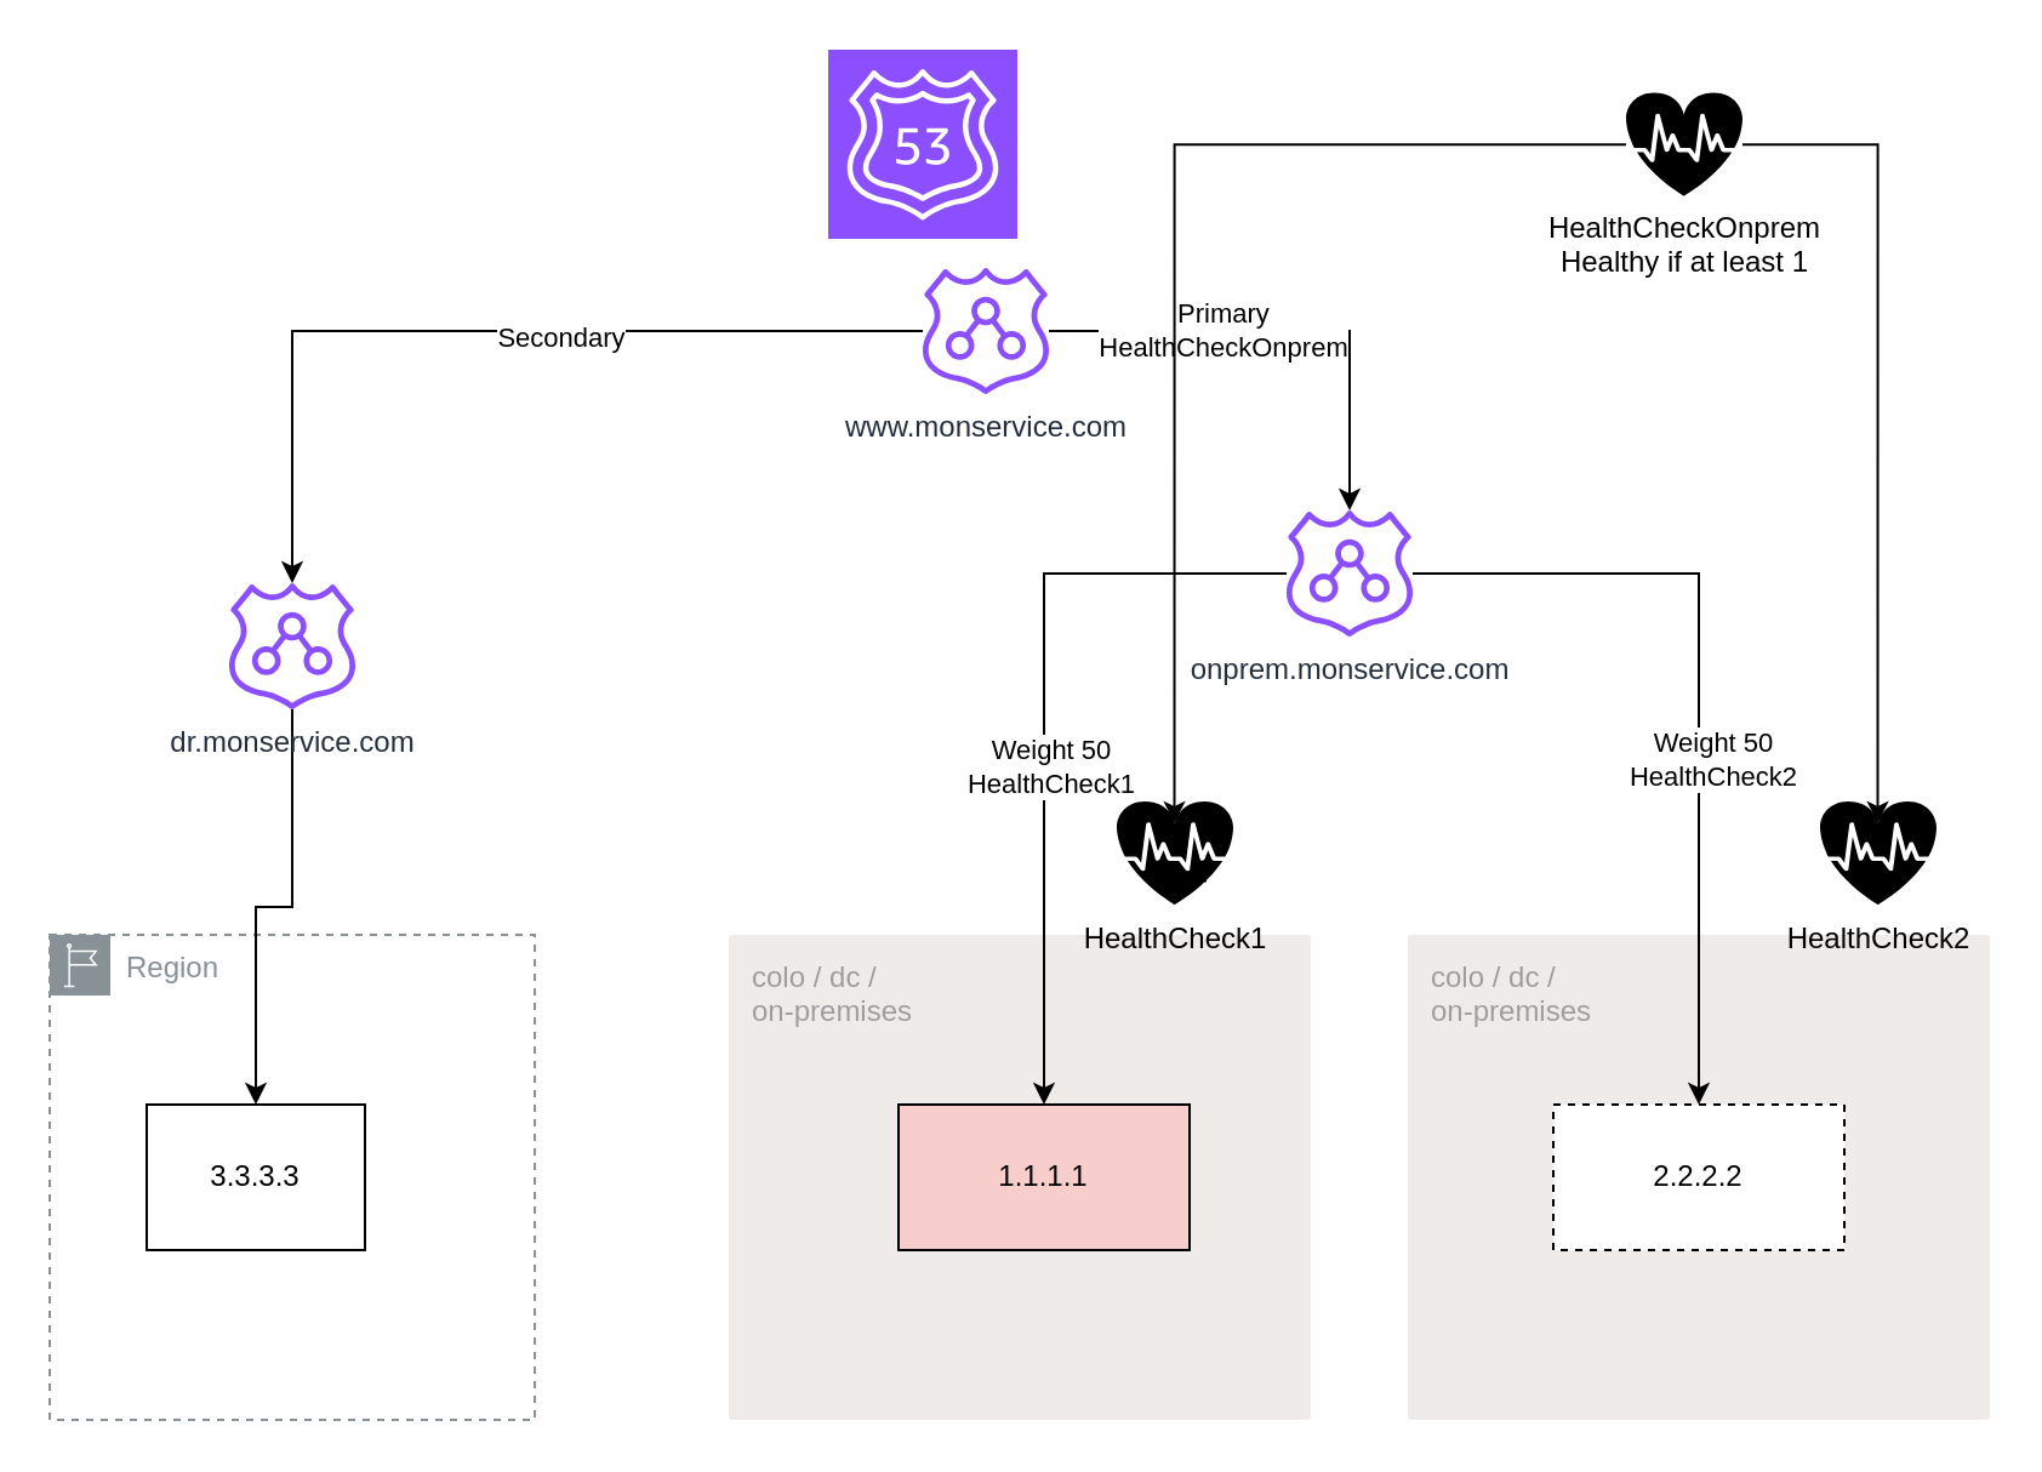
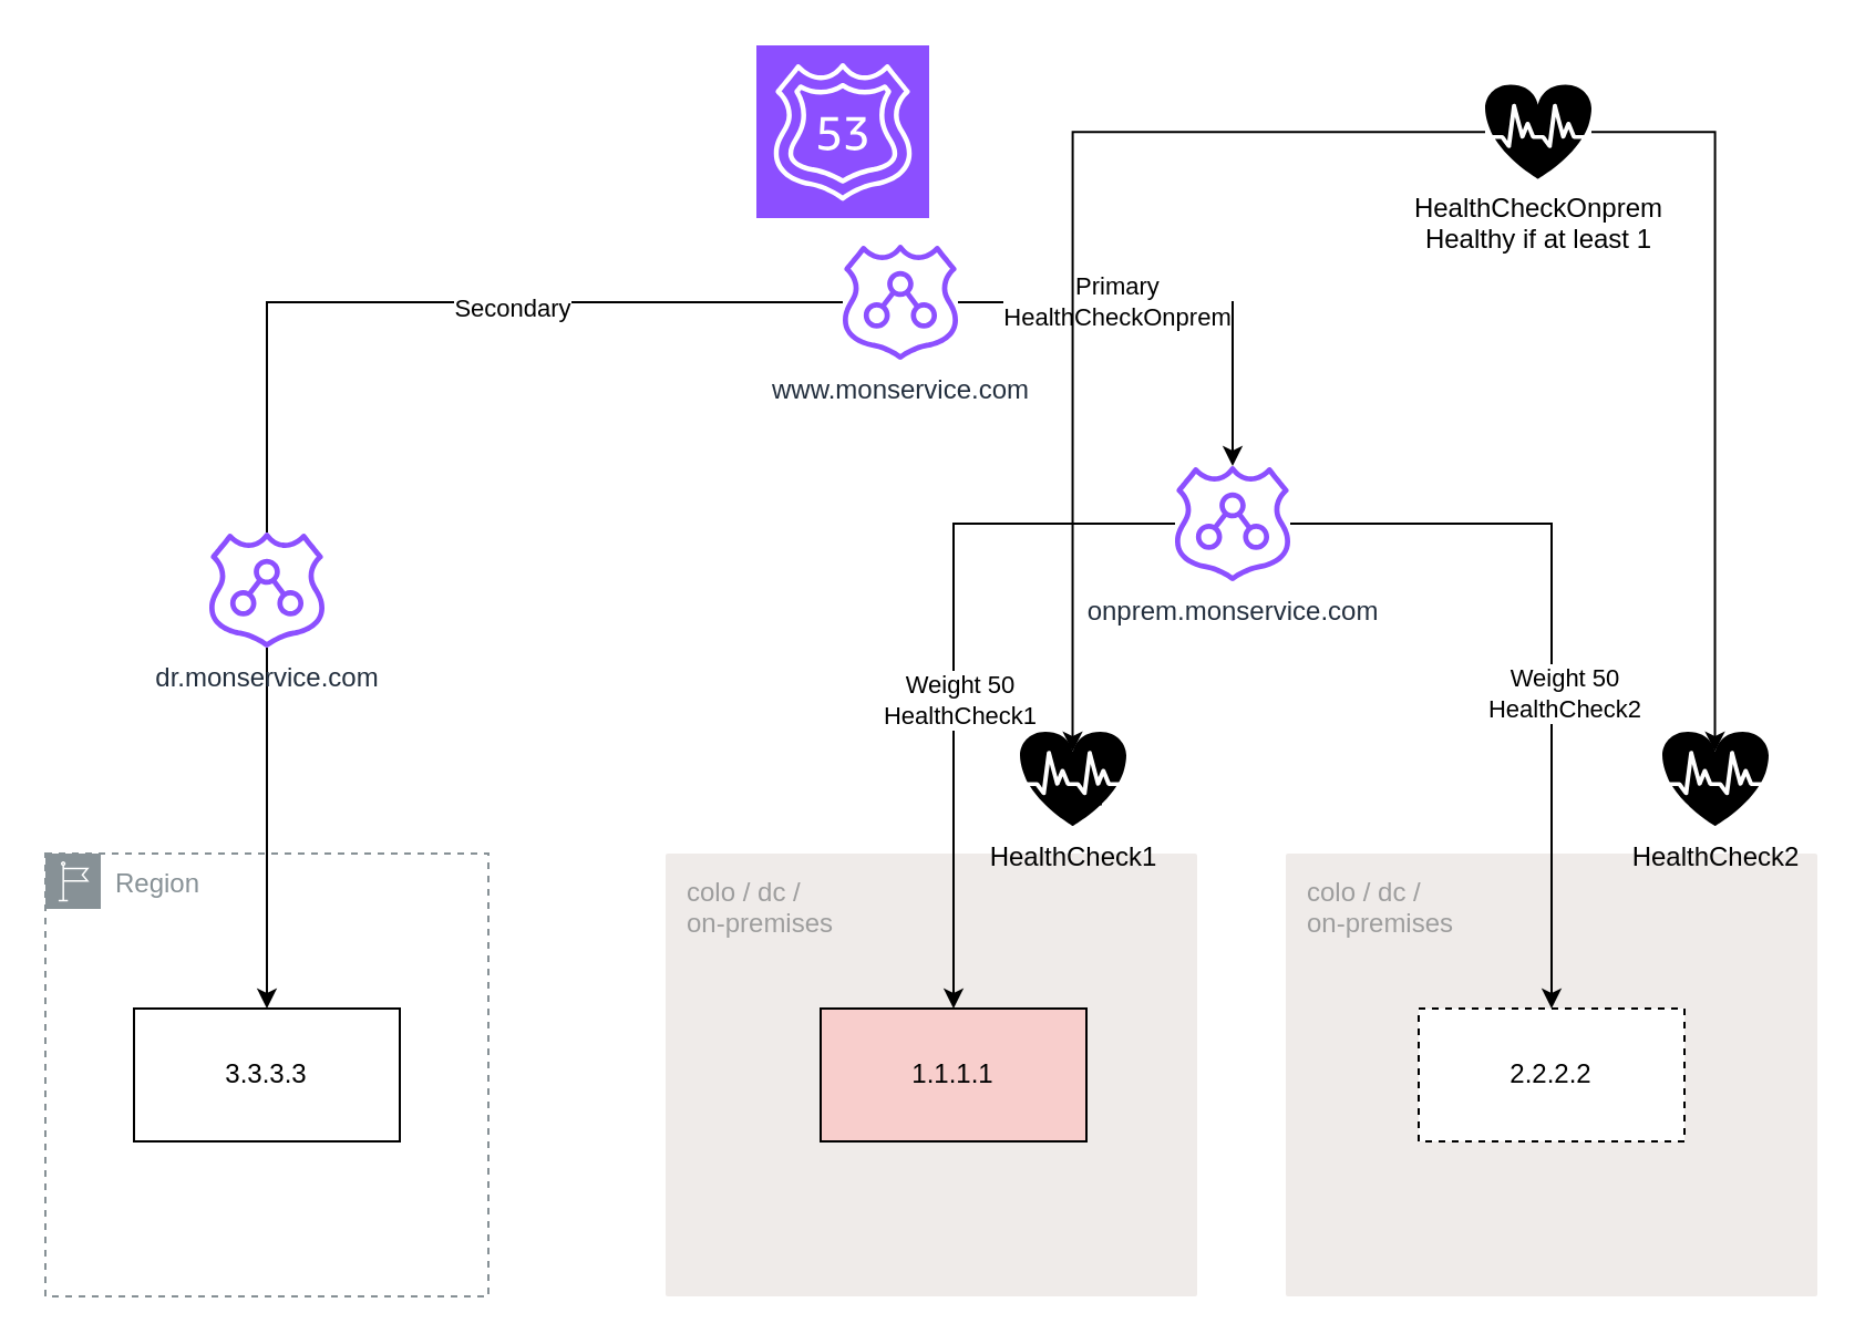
  <mxCell id="0" />
  <mxCell id="1" parent="0" />
  <mxCell id="2" value="colo / dc /&#10;on-premises" style="sketch=0;points=[[0,0,0],[0.25,0,0],[0.5,0,0],[0.75,0,0],[1,0,0],[1,0.25,0],[1,0.5,0],[1,0.75,0],[1,1,0],[0.75,1,0],[0.5,1,0],[0.25,1,0],[0,1,0],[0,0.75,0],[0,0.5,0],[0,0.25,0]];rounded=1;absoluteArcSize=1;arcSize=2;html=1;strokeColor=none;gradientColor=none;shadow=0;dashed=0;fontSize=12;fontColor=#9E9E9E;align=left;verticalAlign=top;spacing=10;spacingTop=-4;whiteSpace=wrap;fillColor=#EFEBE9;" vertex="1" parent="1"><mxGeometry x="300" y="385" width="240" height="200" as="geometry" /></mxCell>
  <mxCell id="3" value="colo / dc /&#10;on-premises" style="sketch=0;points=[[0,0,0],[0.25,0,0],[0.5,0,0],[0.75,0,0],[1,0,0],[1,0.25,0],[1,0.5,0],[1,0.75,0],[1,1,0],[0.75,1,0],[0.5,1,0],[0.25,1,0],[0,1,0],[0,0.75,0],[0,0.5,0],[0,0.25,0]];rounded=1;absoluteArcSize=1;arcSize=2;html=1;strokeColor=none;gradientColor=none;shadow=0;dashed=0;fontSize=12;fontColor=#9E9E9E;align=left;verticalAlign=top;spacing=10;spacingTop=-4;whiteSpace=wrap;fillColor=#EFEBE9;" vertex="1" parent="1"><mxGeometry x="580" y="385" width="240" height="200" as="geometry" /></mxCell>
  <mxCell id="4" value="Region" style="sketch=0;outlineConnect=0;gradientColor=none;html=1;whiteSpace=wrap;fontSize=12;fontStyle=0;shape=mxgraph.aws4.group;grIcon=mxgraph.aws4.group_region;strokeColor=#879196;fillColor=none;verticalAlign=top;align=left;spacingLeft=30;fontColor=#879196;dashed=1;" vertex="1" parent="1"><mxGeometry x="20" y="385" width="200" height="200" as="geometry" /></mxCell>
  <mxCell id="5" value="1.1.1.1" style="rounded=0;whiteSpace=wrap;html=1;fillColor=#f8cecc;" vertex="1" parent="1"><mxGeometry x="370" y="455" width="120" height="60" as="geometry" /></mxCell>
  <mxCell id="6" value="2.2.2.2" style="rounded=0;whiteSpace=wrap;html=1;dashed=1;" vertex="1" parent="1"><mxGeometry x="640" y="455" width="120" height="60" as="geometry" /></mxCell>
  <mxCell id="7" value="" style="sketch=0;points=[[0,0,0],[0.25,0,0],[0.5,0,0],[0.75,0,0],[1,0,0],[0,1,0],[0.25,1,0],[0.5,1,0],[0.75,1,0],[1,1,0],[0,0.25,0],[0,0.5,0],[0,0.75,0],[1,0.25,0],[1,0.5,0],[1,0.75,0]];outlineConnect=0;fontColor=#232F3E;fillColor=#8C4FFF;strokeColor=#ffffff;dashed=0;verticalLabelPosition=bottom;verticalAlign=top;align=center;html=1;fontSize=12;fontStyle=0;aspect=fixed;shape=mxgraph.aws4.resourceIcon;resIcon=mxgraph.aws4.route_53;" vertex="1" parent="1"><mxGeometry x="341" y="20" width="78" height="78" as="geometry" /></mxCell>
  <mxCell id="8" style="edgeStyle=orthogonalEdgeStyle;rounded=0;orthogonalLoop=1;jettySize=auto;html=1;" edge="1" parent="1" source="12" target="17"><mxGeometry relative="1" as="geometry" /></mxCell>
  <mxCell id="9" value="Primary&lt;br&gt;HealthCheckOnprem" style="edgeLabel;html=1;align=center;verticalAlign=middle;resizable=0;points=[];" vertex="1" connectable="0" parent="8"><mxGeometry x="-0.283" y="1" relative="1" as="geometry"><mxPoint as="offset" /></mxGeometry></mxCell>
- <mxCell id="10" style="edgeStyle=orthogonalEdgeStyle;rounded=0;orthogonalLoop=1;jettySize=auto;html=1;" edge="1" parent="1" source="12" target="19"><mxGeometry relative="1" as="geometry" /></mxCell>
+ <mxCell id="10" style="edgeStyle=orthogonalEdgeStyle;rounded=0;orthogonalLoop=1;jettySize=auto;html=1;endArrow=none;" edge="1" parent="1" source="12" target="19"><mxGeometry relative="1" as="geometry" /></mxCell>
  <mxCell id="11" value="Secondary" style="edgeLabel;html=1;align=center;verticalAlign=middle;resizable=0;points=[];" vertex="1" connectable="0" parent="10"><mxGeometry x="-0.176" y="2" relative="1" as="geometry"><mxPoint as="offset" /></mxGeometry></mxCell>
  <mxCell id="12" value="www.monservice.com" style="sketch=0;outlineConnect=0;fontColor=#232F3E;gradientColor=none;fillColor=#8C4FFF;strokeColor=none;dashed=0;verticalLabelPosition=bottom;verticalAlign=top;align=center;html=1;fontSize=12;fontStyle=0;aspect=fixed;pointerEvents=1;shape=mxgraph.aws4.route_53_resolver;" vertex="1" parent="1"><mxGeometry x="380" y="110" width="52" height="52" as="geometry" /></mxCell>
  <mxCell id="13" style="edgeStyle=orthogonalEdgeStyle;rounded=0;orthogonalLoop=1;jettySize=auto;html=1;" edge="1" parent="1" source="17" target="5"><mxGeometry relative="1" as="geometry" /></mxCell>
  <mxCell id="14" value="Weight 50&lt;br&gt;HealthCheck1" style="edgeLabel;html=1;align=center;verticalAlign=middle;resizable=0;points=[];" vertex="1" connectable="0" parent="13"><mxGeometry x="0.122" y="2" relative="1" as="geometry"><mxPoint as="offset" /></mxGeometry></mxCell>
  <mxCell id="15" style="edgeStyle=orthogonalEdgeStyle;rounded=0;orthogonalLoop=1;jettySize=auto;html=1;" edge="1" parent="1" source="17" target="6"><mxGeometry relative="1" as="geometry" /></mxCell>
  <mxCell id="16" value="Weight 50&lt;br&gt;HealthCheck2" style="edgeLabel;html=1;align=center;verticalAlign=middle;resizable=0;points=[];" vertex="1" connectable="0" parent="15"><mxGeometry x="0.151" y="5" relative="1" as="geometry"><mxPoint as="offset" /></mxGeometry></mxCell>
  <mxCell id="17" value="onprem.monservice.com&lt;br&gt;" style="sketch=0;outlineConnect=0;fontColor=#232F3E;gradientColor=none;fillColor=#8C4FFF;strokeColor=none;dashed=0;verticalLabelPosition=bottom;verticalAlign=top;align=center;html=1;fontSize=12;fontStyle=0;aspect=fixed;pointerEvents=1;shape=mxgraph.aws4.route_53_resolver;" vertex="1" parent="1"><mxGeometry x="530" y="210" width="52" height="52" as="geometry" /></mxCell>
  <mxCell id="18" style="edgeStyle=orthogonalEdgeStyle;rounded=0;orthogonalLoop=1;jettySize=auto;html=1;" edge="1" parent="1" source="19" target="20"><mxGeometry relative="1" as="geometry" /></mxCell>
  <mxCell id="19" value="dr.monservice.com" style="sketch=0;outlineConnect=0;fontColor=#232F3E;gradientColor=none;fillColor=#8C4FFF;strokeColor=none;dashed=0;verticalLabelPosition=bottom;verticalAlign=top;align=center;html=1;fontSize=12;fontStyle=0;aspect=fixed;pointerEvents=1;shape=mxgraph.aws4.route_53_resolver;" vertex="1" parent="1"><mxGeometry x="94" y="240" width="52" height="52" as="geometry" /></mxCell>
- <mxCell id="20" value="3.3.3.3" style="rounded=0;whiteSpace=wrap;html=1;" vertex="1" parent="1"><mxGeometry x="60" y="455" width="90" height="60" as="geometry" /></mxCell>
+ <mxCell id="20" value="3.3.3.3" style="rounded=0;whiteSpace=wrap;html=1;" vertex="1" parent="1"><mxGeometry x="60" y="455" width="120" height="60" as="geometry" /></mxCell>
  <mxCell id="21" style="edgeStyle=orthogonalEdgeStyle;rounded=0;orthogonalLoop=1;jettySize=auto;html=1;entryX=0.495;entryY=0.21;entryDx=0;entryDy=0;entryPerimeter=0;" edge="1" parent="1" source="23" target="24"><mxGeometry relative="1" as="geometry" /></mxCell>
  <mxCell id="22" style="edgeStyle=orthogonalEdgeStyle;rounded=0;orthogonalLoop=1;jettySize=auto;html=1;entryX=0.495;entryY=0.21;entryDx=0;entryDy=0;entryPerimeter=0;" edge="1" parent="1" source="23" target="26"><mxGeometry relative="1" as="geometry" /></mxCell>
  <mxCell id="23" value="HealthCheckOnprem&lt;br&gt;Healthy if at least 1" style="shape=mxgraph.signs.healthcare.cardiology;html=1;pointerEvents=1;fillColor=#000000;strokeColor=none;verticalLabelPosition=bottom;verticalAlign=top;align=center;" vertex="1" parent="1"><mxGeometry x="670" y="37.75" width="48" height="42.5" as="geometry" /></mxCell>
  <mxCell id="24" value="HealthCheck1" style="shape=mxgraph.signs.healthcare.cardiology;html=1;pointerEvents=1;fillColor=#000000;strokeColor=none;verticalLabelPosition=bottom;verticalAlign=top;align=center;" vertex="1" parent="1"><mxGeometry x="460" y="330" width="48" height="42.5" as="geometry" /></mxCell>
  <mxCell id="25" style="edgeStyle=orthogonalEdgeStyle;rounded=0;orthogonalLoop=1;jettySize=auto;html=1;exitX=0.77;exitY=0.77;exitDx=0;exitDy=0;exitPerimeter=0;entryX=0.495;entryY=1;entryDx=0;entryDy=0;entryPerimeter=0;" edge="1" parent="1" source="24" target="24"><mxGeometry relative="1" as="geometry" /></mxCell>
  <mxCell id="26" value="HealthCheck2" style="shape=mxgraph.signs.healthcare.cardiology;html=1;pointerEvents=1;fillColor=#000000;strokeColor=none;verticalLabelPosition=bottom;verticalAlign=top;align=center;" vertex="1" parent="1"><mxGeometry x="750" y="330" width="48" height="42.5" as="geometry" /></mxCell>
